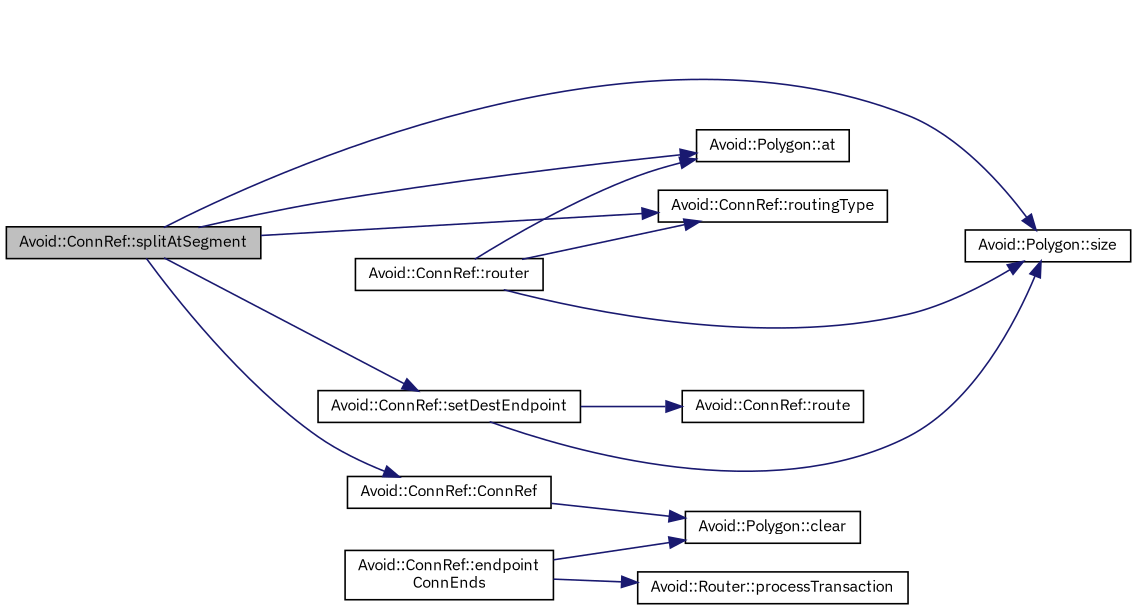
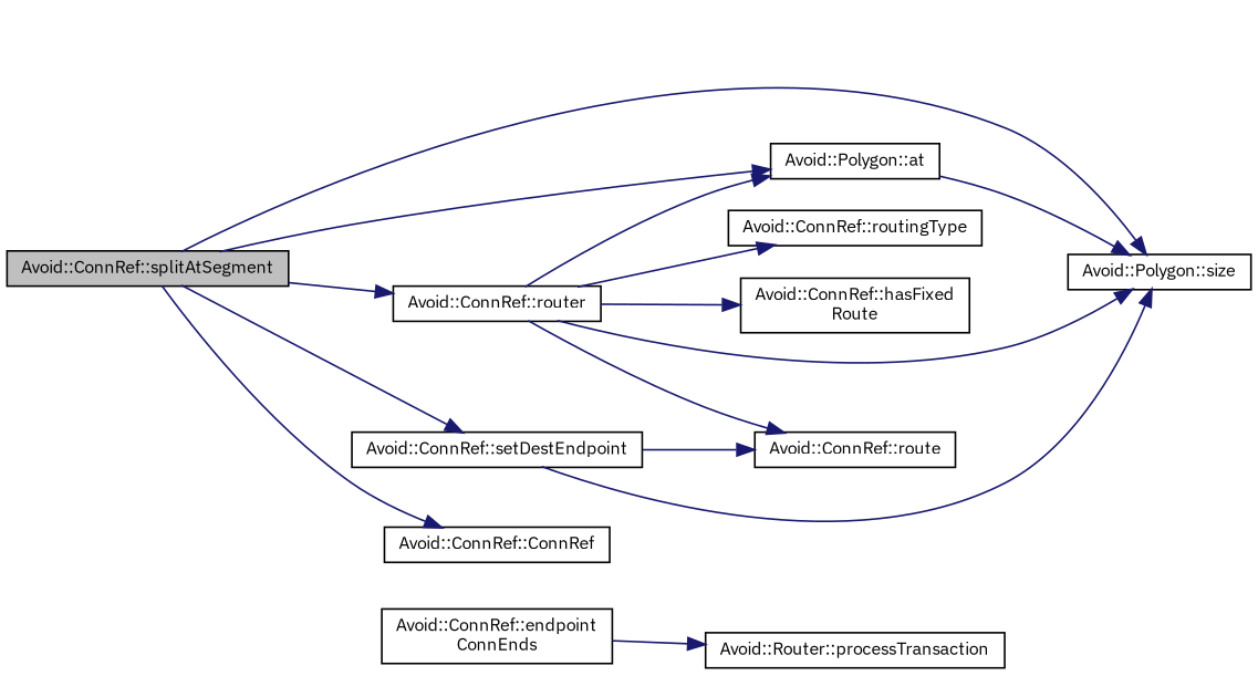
  digraph {
    fontname="IBM Plex Sans"
    rankdir=LR
    node [color=black fillcolor=white fontname="IBM Plex Sans" fontsize=10 shape=record style=filled]
    edge [color=midnightblue fontname="IBM Plex Sans" fontsize=10 labelfontname=Helvetica labelfontsize=10 style=solid]
    n1 [fillcolor=grey75 fontcolor=black height=0.2 label="Avoid::ConnRef::splitAtSegment" width=0.4]
    n2 [height=0.2 label="Avoid::Polygon::at" width=0.4]
    n3 [height=0.2 label="Avoid::Polygon::size" width=0.4]
    n4 [height=0.2 label="Avoid::ConnRef::ConnRef" width=0.4]
    n5 [height=0.2 label="Avoid::ConnRef::router" width=0.4]
    n6 [height=0.2 label="Avoid::ConnRef::setDestEndpoint" width=0.4]
-   n7 [height=0.2 label="Avoid::Polygon::clear" width=0.4]
+   n8 [height=0.2 label="Avoid::ConnRef::hasFixed\lRoute" width=0.4]
    n9 [height=0.2 label="Avoid::ConnRef::route" width=0.4]
    n10 [height=0.2 label="Avoid::ConnRef::routingType" width=0.4]
    n11 [height=0.2 label="Avoid::ConnRef::endpoint\lConnEnds" width=0.4]
    n12 [height=0.2 label="Avoid::Router::processTransaction" width=0.4]
    n1 -> n2
    n1 -> n3
    n1 -> n4
-   n1 -> n10
+   n1 -> n5
    n1 -> n6
-   n4 -> n7
+   n2 -> n3
    n5 -> n2
    n5 -> n3
+   n5 -> n8
+   n5 -> n9
    n5 -> n10
    n6 -> n3
    n6 -> n9
-   n11 -> n7
    n11 -> n12
  }
